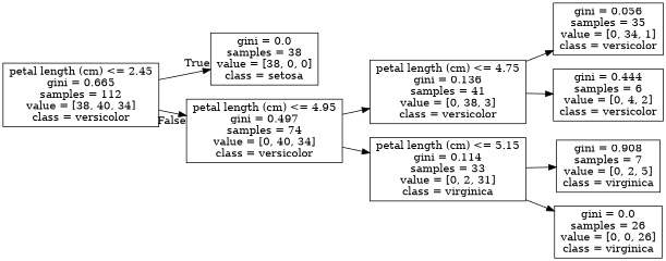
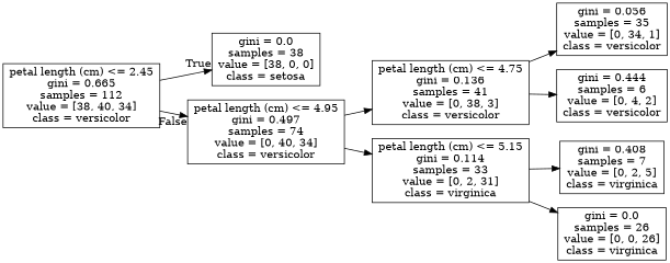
  digraph {
    rankdir=LR
    node [shape=box]
    n1 [label="petal length (cm) <= 2.45\ngini = 0.665\nsamples = 112\nvalue = [38, 40, 34]\nclass = versicolor"]
    n2 [label="gini = 0.0\nsamples = 38\nvalue = [38, 0, 0]\nclass = setosa"]
    n3 [label="petal length (cm) <= 4.95\ngini = 0.497\nsamples = 74\nvalue = [0, 40, 34]\nclass = versicolor"]
    n4 [label="petal length (cm) <= 4.75\ngini = 0.136\nsamples = 41\nvalue = [0, 38, 3]\nclass = versicolor"]
    n5 [label="petal length (cm) <= 5.15\ngini = 0.114\nsamples = 33\nvalue = [0, 2, 31]\nclass = virginica"]
    n6 [label="gini = 0.056\nsamples = 35\nvalue = [0, 34, 1]\nclass = versicolor"]
    n7 [label="gini = 0.444\nsamples = 6\nvalue = [0, 4, 2]\nclass = versicolor"]
-   n8 [label="gini = 0.908\nsamples = 7\nvalue = [0, 2, 5]\nclass = virginica"]
+   n8 [label="gini = 0.408\nsamples = 7\nvalue = [0, 2, 5]\nclass = virginica"]
    n9 [label="gini = 0.0\nsamples = 26\nvalue = [0, 0, 26]\nclass = virginica"]
    n1 -> n2 [headlabel=True labelangle=45 labeldistance=2.5]
    n1 -> n3 [headlabel=False labelangle=-45 labeldistance=2.5]
    n3 -> n4
    n3 -> n5
    n4 -> n6
    n4 -> n7
    n5 -> n8
    n5 -> n9
  }
